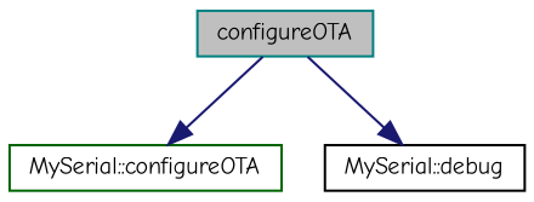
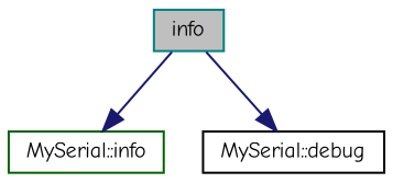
  digraph {
    fontname="Comic Neue"
    rankdir=TB
    node [fillcolor=white fontname="Comic Neue" fontsize=10 shape=record style=filled]
    edge [color=midnightblue fontname="Comic Neue" fontsize=10 labelfontname=Helvetica labelfontsize=10 style=solid]
-   n1 [color=teal fillcolor=grey75 fontcolor=black height=0.2 label=configureOTA width=0.4]
-   n2 [color=darkgreen height=0.2 label="MySerial::configureOTA" width=0.4]
+   n1 [color=teal fillcolor=grey75 fontcolor=black height=0.2 label=info width=0.4]
+   n2 [color=darkgreen height=0.2 label="MySerial::info" width=0.4]
    n3 [color=black height=0.2 label="MySerial::debug" width=0.4]
    n1 -> n2
    n1 -> n3
  }
